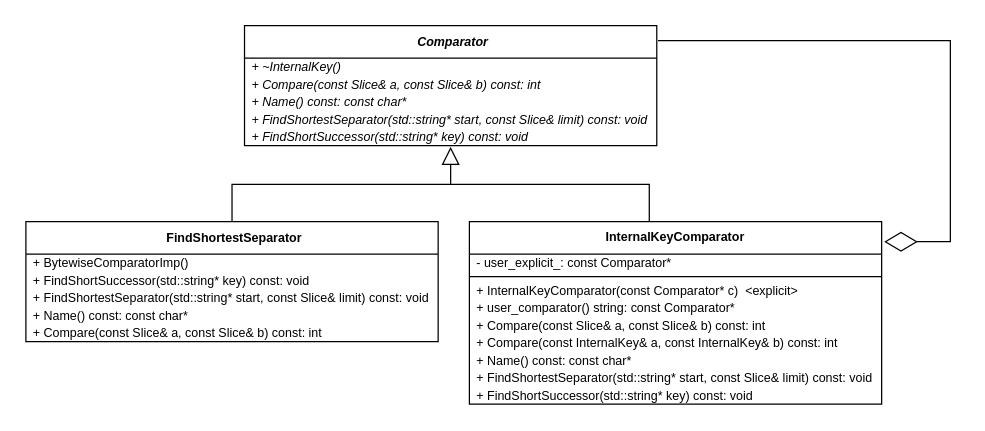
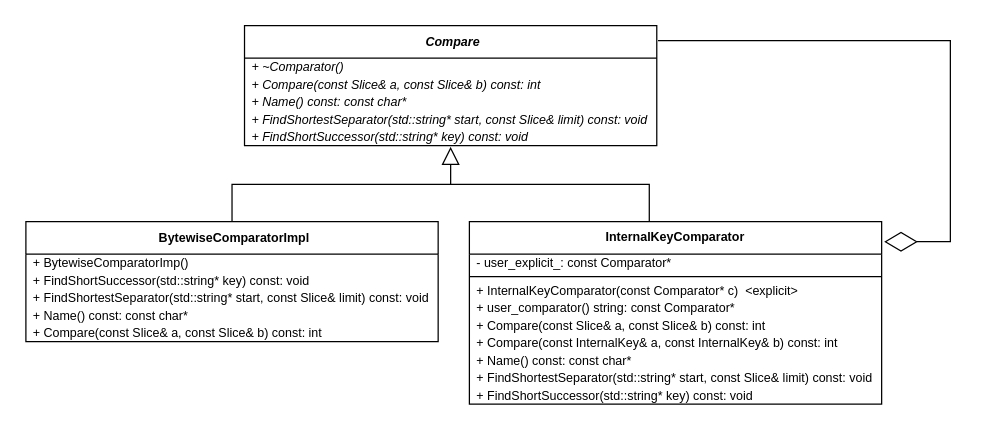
  <mxCell id="0" />
  <mxCell id="1" parent="0" />
- <mxCell id="2" value="Comparator" style="swimlane;fontStyle=3;align=center;verticalAlign=middle;childLayout=stackLayout;horizontal=1;startSize=26;horizontalStack=0;resizeParent=1;resizeParentMax=0;resizeLast=0;collapsible=1;marginBottom=0;spacing=2;spacingLeft=4;fontSize=10;labelPosition=center;verticalLabelPosition=middle;" parent="1" vertex="1"><mxGeometry x="195" y="20" width="330" height="96" as="geometry" /></mxCell>
+ <mxCell id="2" value="Compare" style="swimlane;fontStyle=3;align=center;verticalAlign=middle;childLayout=stackLayout;horizontal=1;startSize=26;horizontalStack=0;resizeParent=1;resizeParentMax=0;resizeLast=0;collapsible=1;marginBottom=0;spacing=2;spacingLeft=4;fontSize=10;labelPosition=center;verticalLabelPosition=middle;" parent="1" vertex="1"><mxGeometry x="195" y="20" width="330" height="96" as="geometry" /></mxCell>
  <mxCell id="3" value="" style="line;strokeWidth=1;fillColor=none;align=left;verticalAlign=middle;spacingTop=-1;spacingLeft=3;spacingRight=3;rotatable=0;labelPosition=right;points=[];portConstraint=eastwest;fontSize=10;" parent="2" vertex="1"><mxGeometry y="26" width="330" as="geometry" /></mxCell>
- <mxCell id="4" value="+ ~InternalKey()" style="text;strokeColor=none;fillColor=none;align=left;verticalAlign=middle;spacingLeft=4;spacingRight=4;overflow=hidden;rotatable=0;points=[[0,0.5],[1,0.5]];portConstraint=eastwest;spacing=2;fontSize=10;fontStyle=2" parent="2" vertex="1"><mxGeometry y="26" width="330" height="14" as="geometry" /></mxCell>
+ <mxCell id="4" value="+ ~Comparator()" style="text;strokeColor=none;fillColor=none;align=left;verticalAlign=middle;spacingLeft=4;spacingRight=4;overflow=hidden;rotatable=0;points=[[0,0.5],[1,0.5]];portConstraint=eastwest;spacing=2;fontSize=10;fontStyle=2" parent="2" vertex="1"><mxGeometry y="26" width="330" height="14" as="geometry" /></mxCell>
  <mxCell id="5" value="+ Compare(const Slice&amp; a, const Slice&amp; b) const: int" style="text;strokeColor=none;fillColor=none;align=left;verticalAlign=middle;spacingLeft=4;spacingRight=4;overflow=hidden;rotatable=0;points=[[0,0.5],[1,0.5]];portConstraint=eastwest;spacing=2;fontSize=10;fontStyle=2" parent="2" vertex="1"><mxGeometry y="40" width="330" height="14" as="geometry" /></mxCell>
  <mxCell id="6" value="+ Name() const: const char*" style="text;strokeColor=none;fillColor=none;align=left;verticalAlign=middle;spacingLeft=4;spacingRight=4;overflow=hidden;rotatable=0;points=[[0,0.5],[1,0.5]];portConstraint=eastwest;spacing=2;fontSize=10;fontStyle=2" parent="2" vertex="1"><mxGeometry y="54" width="330" height="14" as="geometry" /></mxCell>
  <mxCell id="7" value="+ FindShortestSeparator(std::string* start, const Slice&amp; limit) const: void" style="text;strokeColor=none;fillColor=none;align=left;verticalAlign=middle;spacingLeft=4;spacingRight=4;overflow=hidden;rotatable=0;points=[[0,0.5],[1,0.5]];portConstraint=eastwest;spacing=2;fontSize=10;fontStyle=2" parent="2" vertex="1"><mxGeometry y="68" width="330" height="14" as="geometry" /></mxCell>
  <mxCell id="8" value="+ FindShortSuccessor(std::string* key) const: void" style="text;strokeColor=none;fillColor=none;align=left;verticalAlign=middle;spacingLeft=4;spacingRight=4;overflow=hidden;rotatable=0;points=[[0,0.5],[1,0.5]];portConstraint=eastwest;spacing=2;fontSize=10;fontStyle=2" parent="2" vertex="1"><mxGeometry y="82" width="330" height="14" as="geometry" /></mxCell>
- <mxCell id="9" value="FindShortestSeparator" style="swimlane;fontStyle=1;align=center;verticalAlign=middle;childLayout=stackLayout;horizontal=1;startSize=26;horizontalStack=0;resizeParent=1;resizeParentMax=0;resizeLast=0;collapsible=1;marginBottom=0;spacing=2;spacingLeft=4;fontSize=10;labelPosition=center;verticalLabelPosition=middle;" vertex="1" parent="1"><mxGeometry x="20" y="177" width="330" height="96" as="geometry" /></mxCell>
+ <mxCell id="9" value="BytewiseComparatorImpl" style="swimlane;fontStyle=1;align=center;verticalAlign=middle;childLayout=stackLayout;horizontal=1;startSize=26;horizontalStack=0;resizeParent=1;resizeParentMax=0;resizeLast=0;collapsible=1;marginBottom=0;spacing=2;spacingLeft=4;fontSize=10;labelPosition=center;verticalLabelPosition=middle;" vertex="1" parent="1"><mxGeometry x="20" y="177" width="330" height="96" as="geometry" /></mxCell>
  <mxCell id="10" value="+ BytewiseComparatorImp()" style="text;strokeColor=none;fillColor=none;align=left;verticalAlign=middle;spacingLeft=4;spacingRight=4;overflow=hidden;rotatable=0;points=[[0,0.5],[1,0.5]];portConstraint=eastwest;spacing=2;fontSize=10;fontStyle=0" vertex="1" parent="9"><mxGeometry y="26" width="330" height="14" as="geometry" /></mxCell>
  <mxCell id="11" value="+ FindShortSuccessor(std::string* key) const: void" style="text;strokeColor=none;fillColor=none;align=left;verticalAlign=middle;spacingLeft=4;spacingRight=4;overflow=hidden;rotatable=0;points=[[0,0.5],[1,0.5]];portConstraint=eastwest;spacing=2;fontSize=10;fontStyle=0" vertex="1" parent="9"><mxGeometry y="40" width="330" height="14" as="geometry" /></mxCell>
  <mxCell id="12" value="+ FindShortestSeparator(std::string* start, const Slice&amp; limit) const: void" style="text;strokeColor=none;fillColor=none;align=left;verticalAlign=middle;spacingLeft=4;spacingRight=4;overflow=hidden;rotatable=0;points=[[0,0.5],[1,0.5]];portConstraint=eastwest;spacing=2;fontSize=10;fontStyle=0" vertex="1" parent="9"><mxGeometry y="54" width="330" height="14" as="geometry" /></mxCell>
  <mxCell id="13" value="+ Name() const: const char*" style="text;strokeColor=none;fillColor=none;align=left;verticalAlign=middle;spacingLeft=4;spacingRight=4;overflow=hidden;rotatable=0;points=[[0,0.5],[1,0.5]];portConstraint=eastwest;spacing=2;fontSize=10;fontStyle=0" vertex="1" parent="9"><mxGeometry y="68" width="330" height="14" as="geometry" /></mxCell>
  <mxCell id="14" value="+ Compare(const Slice&amp; a, const Slice&amp; b) const: int" style="text;strokeColor=none;fillColor=none;align=left;verticalAlign=middle;spacingLeft=4;spacingRight=4;overflow=hidden;rotatable=0;points=[[0,0.5],[1,0.5]];portConstraint=eastwest;spacing=2;fontSize=10;fontStyle=0" vertex="1" parent="9"><mxGeometry y="82" width="330" height="14" as="geometry" /></mxCell>
  <mxCell id="15" value="" style="line;strokeWidth=1;fillColor=none;align=left;verticalAlign=middle;spacingTop=-1;spacingLeft=3;spacingRight=3;rotatable=0;labelPosition=right;points=[];portConstraint=eastwest;fontSize=10;" vertex="1" parent="9"><mxGeometry y="96" width="330" as="geometry" /></mxCell>
  <mxCell id="16" style="edgeStyle=orthogonalEdgeStyle;rounded=0;orthogonalLoop=1;jettySize=auto;html=1;exitX=0.5;exitY=0;exitDx=0;exitDy=0;fontSize=10;endArrow=none;endFill=0;" edge="1" parent="1" source="17"><mxGeometry relative="1" as="geometry"><mxPoint x="360" y="147" as="targetPoint" /><Array as="points"><mxPoint x="519" y="147" /></Array></mxGeometry></mxCell>
  <mxCell id="17" value="InternalKeyComparator" style="swimlane;fontStyle=1;align=center;verticalAlign=top;childLayout=stackLayout;horizontal=1;startSize=26;horizontalStack=0;resizeParent=1;resizeParentMax=0;resizeLast=0;collapsible=1;marginBottom=0;fontSize=10;" vertex="1" parent="1"><mxGeometry x="375" y="177" width="330" height="146" as="geometry" /></mxCell>
  <mxCell id="18" value="- user_explicit_: const Comparator*" style="text;strokeColor=none;fillColor=none;align=left;verticalAlign=middle;spacingLeft=4;spacingRight=4;overflow=hidden;rotatable=0;points=[[0,0.5],[1,0.5]];portConstraint=eastwest;fontSize=10;" vertex="1" parent="17"><mxGeometry y="26" width="330" height="14" as="geometry" /></mxCell>
  <mxCell id="19" value="" style="line;strokeWidth=1;fillColor=none;align=left;verticalAlign=middle;spacingTop=-1;spacingLeft=3;spacingRight=3;rotatable=0;labelPosition=right;points=[];portConstraint=eastwest;" vertex="1" parent="17"><mxGeometry y="40" width="330" height="8" as="geometry" /></mxCell>
  <mxCell id="20" value="+ InternalKeyComparator(const Comparator* c)  &lt;explicit&gt;" style="text;strokeColor=none;fillColor=none;align=left;verticalAlign=middle;spacingLeft=4;spacingRight=4;overflow=hidden;rotatable=0;points=[[0,0.5],[1,0.5]];portConstraint=eastwest;fontSize=10;" vertex="1" parent="17"><mxGeometry y="48" width="330" height="14" as="geometry" /></mxCell>
  <mxCell id="21" value="+ user_comparator() string: const Comparator*" style="text;strokeColor=none;fillColor=none;align=left;verticalAlign=middle;spacingLeft=4;spacingRight=4;overflow=hidden;rotatable=0;points=[[0,0.5],[1,0.5]];portConstraint=eastwest;fontSize=10;" vertex="1" parent="17"><mxGeometry y="62" width="330" height="14" as="geometry" /></mxCell>
  <mxCell id="22" value="+ Compare(const Slice&amp; a, const Slice&amp; b) const: int" style="text;strokeColor=none;fillColor=none;align=left;verticalAlign=middle;spacingLeft=4;spacingRight=4;overflow=hidden;rotatable=0;points=[[0,0.5],[1,0.5]];portConstraint=eastwest;spacing=2;fontSize=10;fontStyle=0" vertex="1" parent="17"><mxGeometry y="76" width="330" height="14" as="geometry" /></mxCell>
  <mxCell id="23" value="+ Compare(const InternalKey&amp; a, const InternalKey&amp; b) const: int" style="text;strokeColor=none;fillColor=none;align=left;verticalAlign=middle;spacingLeft=4;spacingRight=4;overflow=hidden;rotatable=0;points=[[0,0.5],[1,0.5]];portConstraint=eastwest;spacing=2;fontSize=10;fontStyle=0" vertex="1" parent="17"><mxGeometry y="90" width="330" height="14" as="geometry" /></mxCell>
  <mxCell id="24" value="+ Name() const: const char*" style="text;strokeColor=none;fillColor=none;align=left;verticalAlign=middle;spacingLeft=4;spacingRight=4;overflow=hidden;rotatable=0;points=[[0,0.5],[1,0.5]];portConstraint=eastwest;spacing=2;fontSize=10;fontStyle=0" vertex="1" parent="17"><mxGeometry y="104" width="330" height="14" as="geometry" /></mxCell>
  <mxCell id="25" value="+ FindShortestSeparator(std::string* start, const Slice&amp; limit) const: void" style="text;strokeColor=none;fillColor=none;align=left;verticalAlign=middle;spacingLeft=4;spacingRight=4;overflow=hidden;rotatable=0;points=[[0,0.5],[1,0.5]];portConstraint=eastwest;spacing=2;fontSize=10;fontStyle=0" vertex="1" parent="17"><mxGeometry y="118" width="330" height="14" as="geometry" /></mxCell>
  <mxCell id="26" value="+ FindShortSuccessor(std::string* key) const: void" style="text;strokeColor=none;fillColor=none;align=left;verticalAlign=middle;spacingLeft=4;spacingRight=4;overflow=hidden;rotatable=0;points=[[0,0.5],[1,0.5]];portConstraint=eastwest;spacing=2;fontSize=10;fontStyle=0" vertex="1" parent="17"><mxGeometry y="132" width="330" height="14" as="geometry" /></mxCell>
  <mxCell id="27" value="" style="endArrow=block;endFill=0;endSize=12;html=1;fontSize=10;exitX=0.5;exitY=0;exitDx=0;exitDy=0;rounded=0;" edge="1" parent="1" source="9"><mxGeometry width="160" relative="1" as="geometry"><mxPoint x="140" y="277" as="sourcePoint" /><mxPoint x="360" y="117" as="targetPoint" /><Array as="points"><mxPoint x="185" y="147" /><mxPoint x="360" y="147" /></Array></mxGeometry></mxCell>
  <mxCell id="28" value="" style="endArrow=diamondThin;endFill=0;endSize=24;html=1;fontSize=10;rounded=0;exitX=1.003;exitY=0.125;exitDx=0;exitDy=0;exitPerimeter=0;" edge="1" parent="1" source="2"><mxGeometry width="160" relative="1" as="geometry"><mxPoint x="530" y="37" as="sourcePoint" /><mxPoint x="707" y="193" as="targetPoint" /><Array as="points"><mxPoint x="710" y="32" /><mxPoint x="760" y="32" /><mxPoint x="760" y="193" /></Array></mxGeometry></mxCell>
